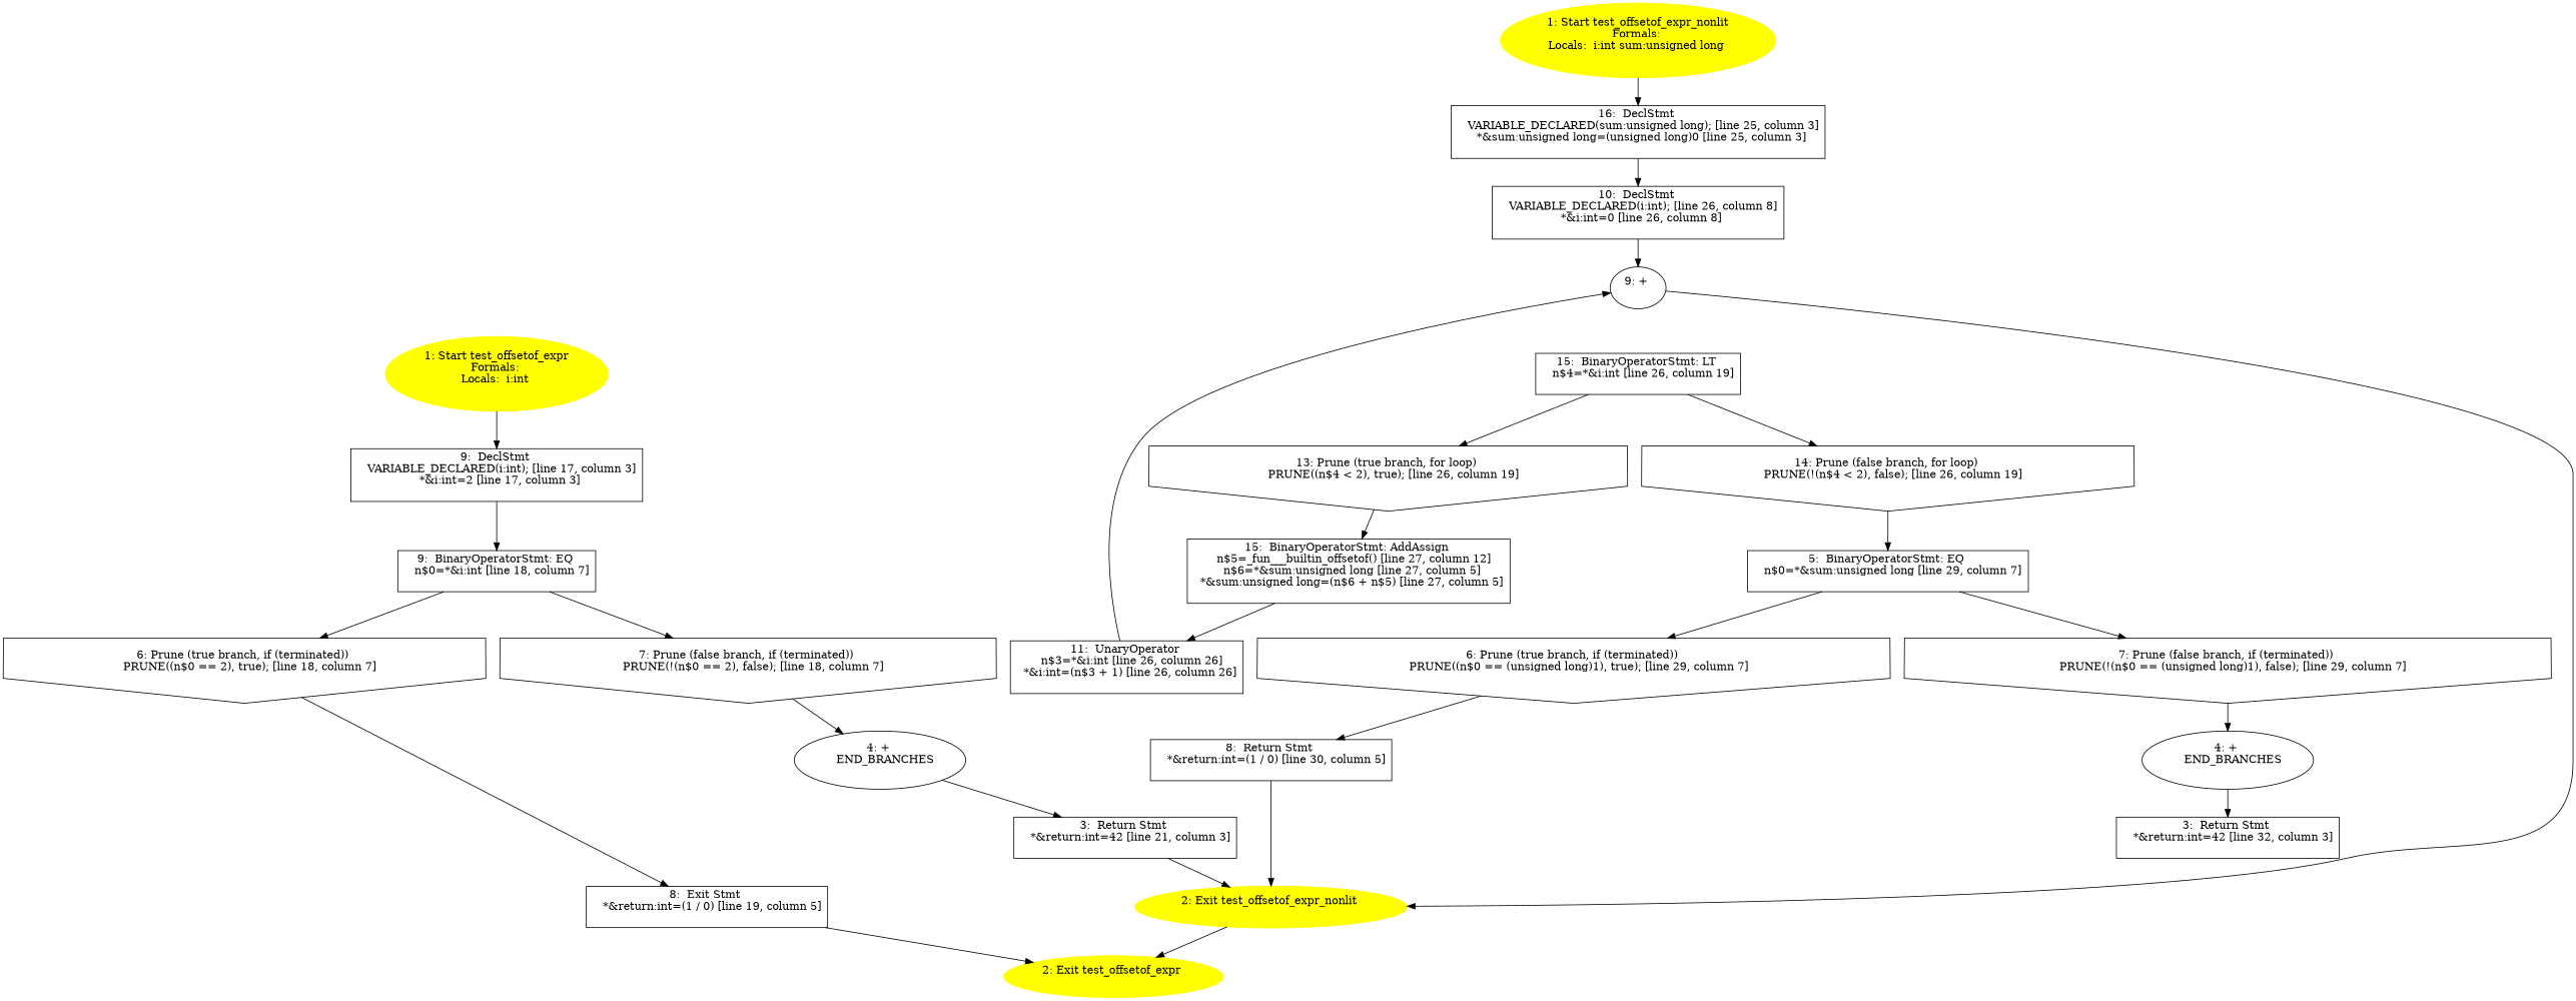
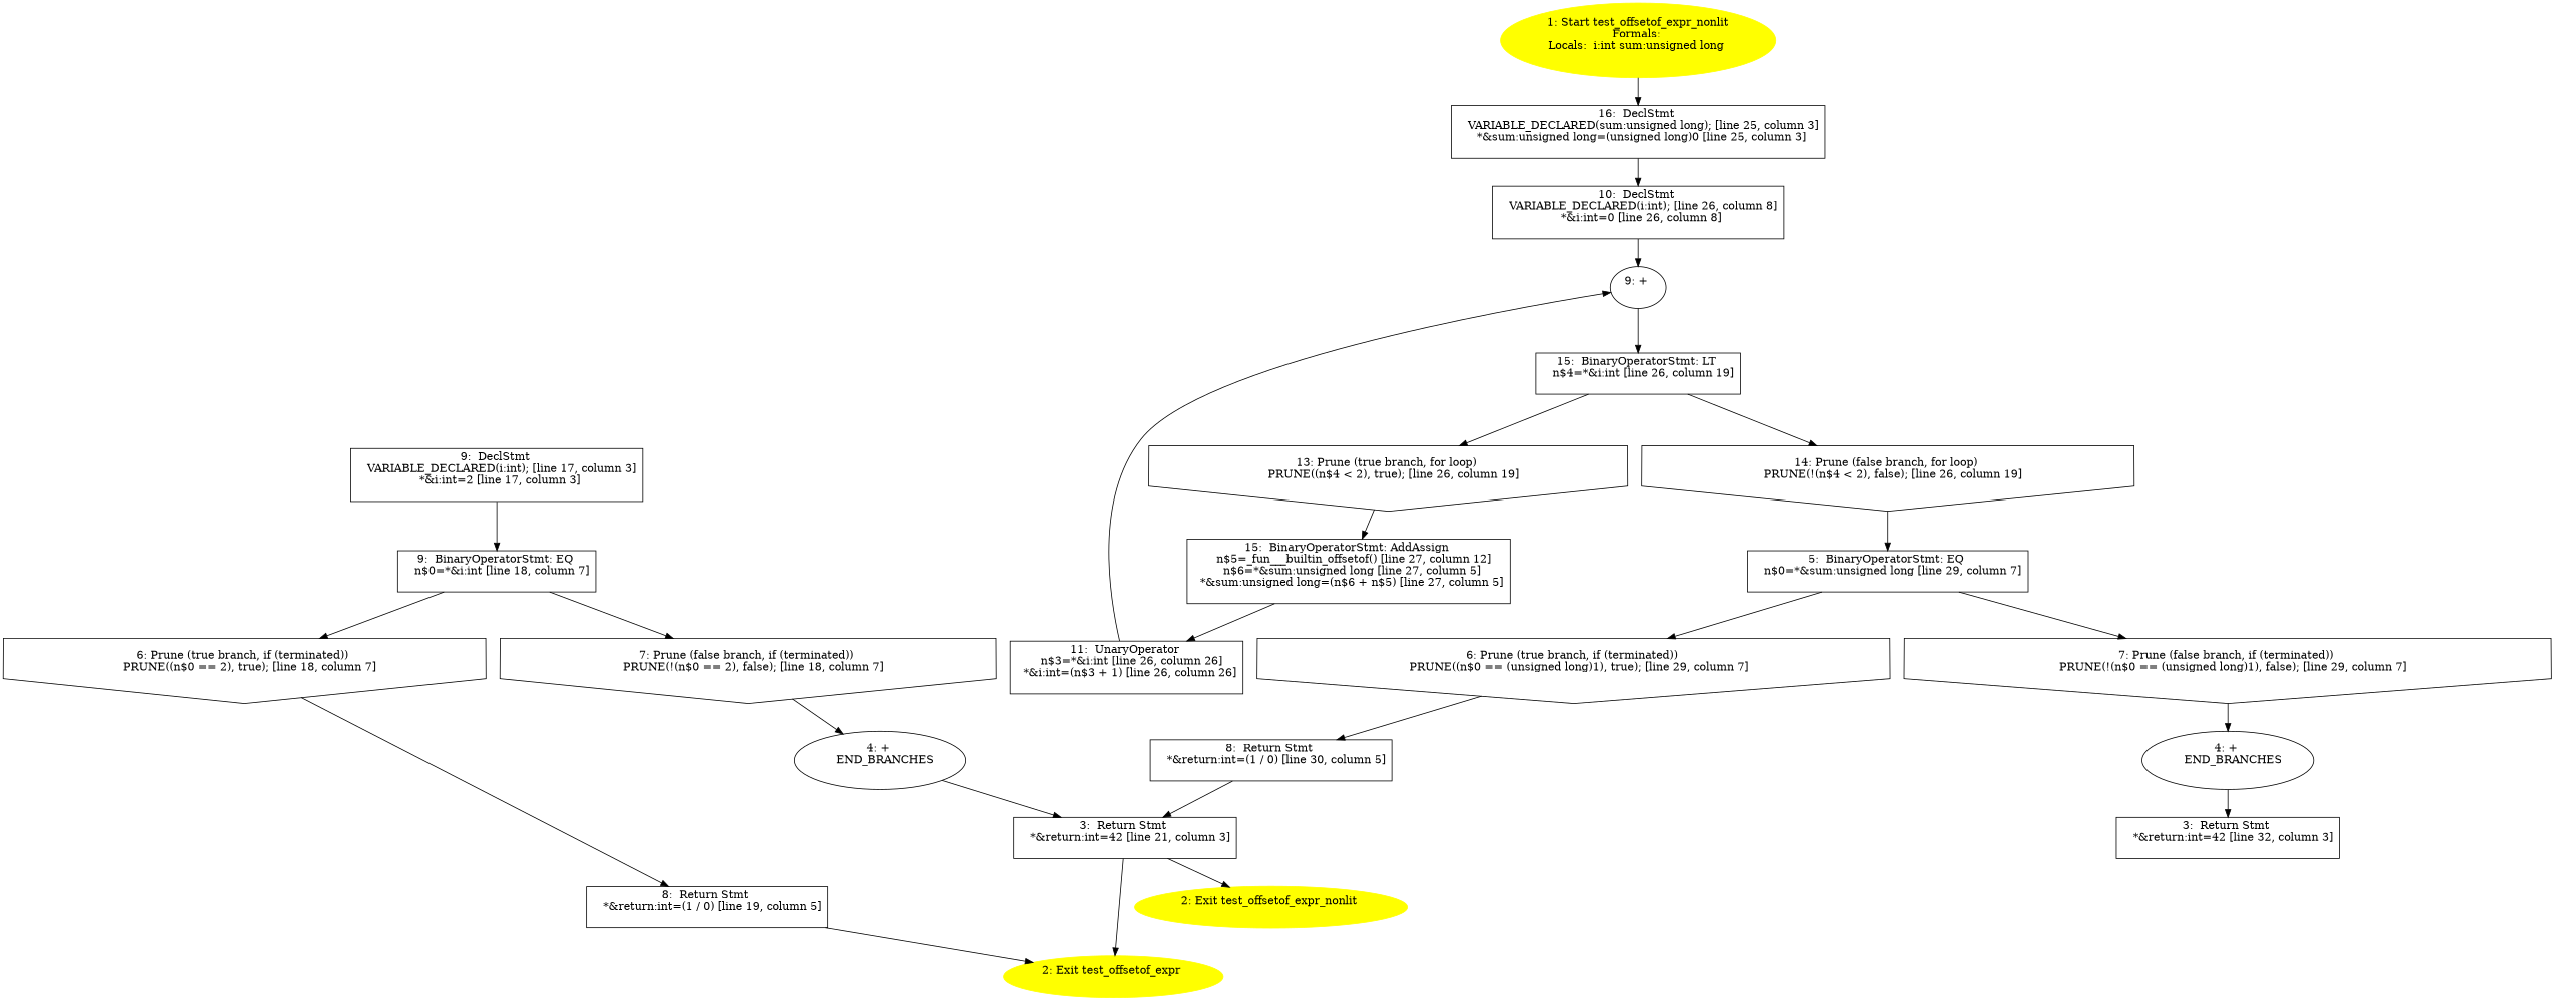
  digraph {
    node [shape=box]
-   n1 [color=yellow label="1: Start test_offsetof_expr\nFormals: \nLocals:  i:int \n  " style=filled shape=""]
    n2 [label="9:  DeclStmt \n   VARIABLE_DECLARED(i:int); [line 17, column 3]\n  *&i:int=2 [line 17, column 3]\n "]
    n3 [label="9:  BinaryOperatorStmt: EQ \n   n$0=*&i:int [line 18, column 7]\n "]
    n4 [label="6: Prune (true branch, if (terminated)) \n   PRUNE((n$0 == 2), true); [line 18, column 7]\n " shape=invhouse]
    n5 [label="7: Prune (false branch, if (terminated)) \n   PRUNE(!(n$0 == 2), false); [line 18, column 7]\n " shape=invhouse]
    n6 [color=yellow label="2: Exit test_offsetof_expr \n  " style=filled shape=""]
    n7 [label="3:  Return Stmt \n   *&return:int=42 [line 21, column 3]\n "]
    n8 [color=yellow label="2: Exit test_offsetof_expr_nonlit \n  " style=filled shape=""]
    n9 [label="4: + \n   END_BRANCHES\n " shape=""]
-   n10 [label="8:  Exit Stmt \n   *&return:int=(1 / 0) [line 19, column 5]\n "]
+   n10 [label="8:  Return Stmt \n   *&return:int=(1 / 0) [line 19, column 5]\n "]
    n11 [color=yellow label="1: Start test_offsetof_expr_nonlit\nFormals: \nLocals:  i:int sum:unsigned long \n  " style=filled shape=""]
    n12 [label="16:  DeclStmt \n   VARIABLE_DECLARED(sum:unsigned long); [line 25, column 3]\n  *&sum:unsigned long=(unsigned long)0 [line 25, column 3]\n "]
    n13 [label="10:  DeclStmt \n   VARIABLE_DECLARED(i:int); [line 26, column 8]\n  *&i:int=0 [line 26, column 8]\n "]
    n14 [label="9: + \n  " shape=""]
    n15 [label="3:  Return Stmt \n   *&return:int=42 [line 32, column 3]\n "]
    n16 [label="4: + \n   END_BRANCHES\n " shape=""]
    n17 [label="5:  BinaryOperatorStmt: EQ \n   n$0=*&sum:unsigned long [line 29, column 7]\n "]
    n18 [label="6: Prune (true branch, if (terminated)) \n   PRUNE((n$0 == (unsigned long)1), true); [line 29, column 7]\n " shape=invhouse]
    n19 [label="7: Prune (false branch, if (terminated)) \n   PRUNE(!(n$0 == (unsigned long)1), false); [line 29, column 7]\n " shape=invhouse]
    n20 [label="8:  Return Stmt \n   *&return:int=(1 / 0) [line 30, column 5]\n "]
    n21 [label="15:  BinaryOperatorStmt: LT \n   n$4=*&i:int [line 26, column 19]\n "]
    n22 [label="13: Prune (true branch, for loop) \n   PRUNE((n$4 < 2), true); [line 26, column 19]\n " shape=invhouse]
    n23 [label="14: Prune (false branch, for loop) \n   PRUNE(!(n$4 < 2), false); [line 26, column 19]\n " shape=invhouse]
    n24 [label="15:  BinaryOperatorStmt: AddAssign \n   n$5=_fun___builtin_offsetof() [line 27, column 12]\n  n$6=*&sum:unsigned long [line 27, column 5]\n  *&sum:unsigned long=(n$6 + n$5) [line 27, column 5]\n "]
    n25 [label="11:  UnaryOperator \n   n$3=*&i:int [line 26, column 26]\n  *&i:int=(n$3 + 1) [line 26, column 26]\n "]
-   n1 -> n2
    n2 -> n3
    n3 -> n4
    n3 -> n5
    n4 -> n10
    n5 -> n9
-   n8 -> n6
+   n7 -> n6
    n7 -> n8
    n9 -> n7
    n10 -> n6
    n11 -> n12
    n12 -> n13
    n13 -> n14
-   n14 -> n8
+   n14 -> n21
    n16 -> n15
    n17 -> n18
    n17 -> n19
    n18 -> n20
    n19 -> n16
-   n20 -> n8
+   n20 -> n7
    n21 -> n22
    n21 -> n23
    n22 -> n24
    n23 -> n17
    n24 -> n25
    n25 -> n14
  }
